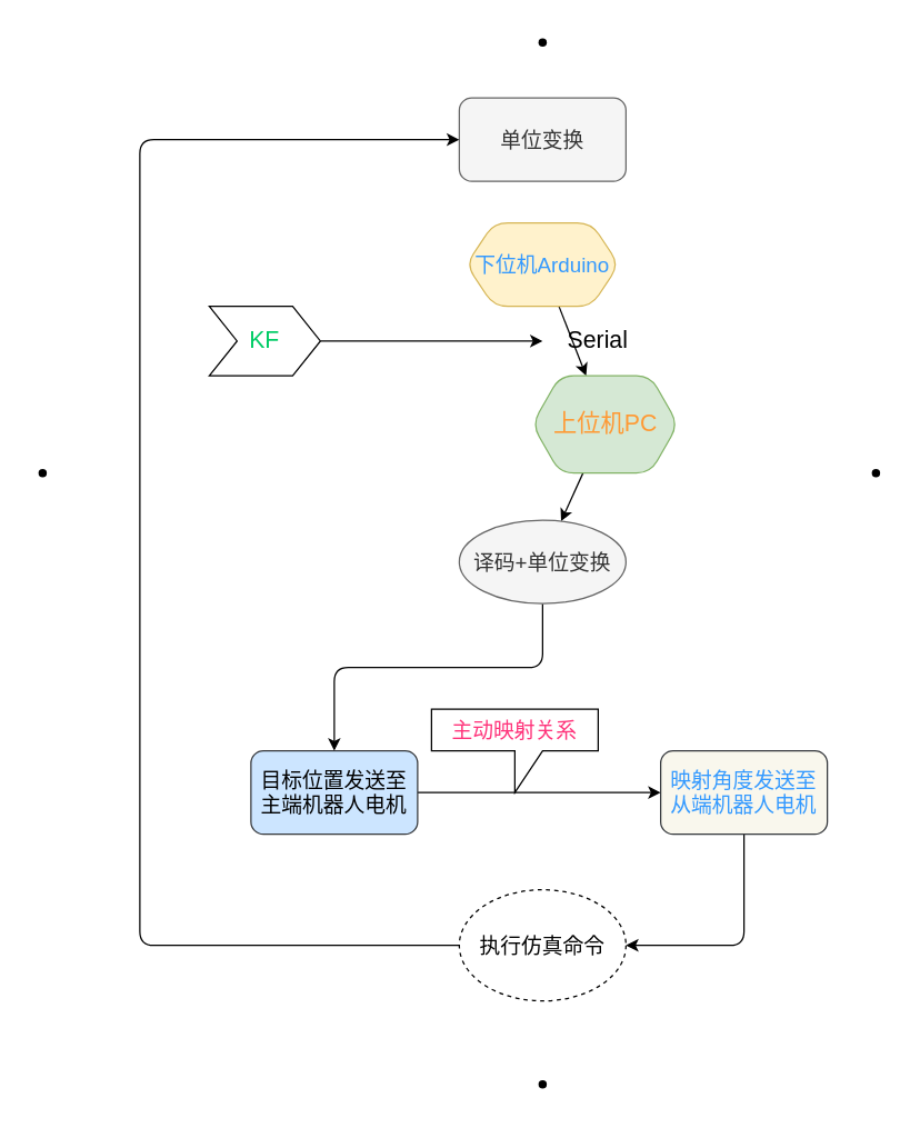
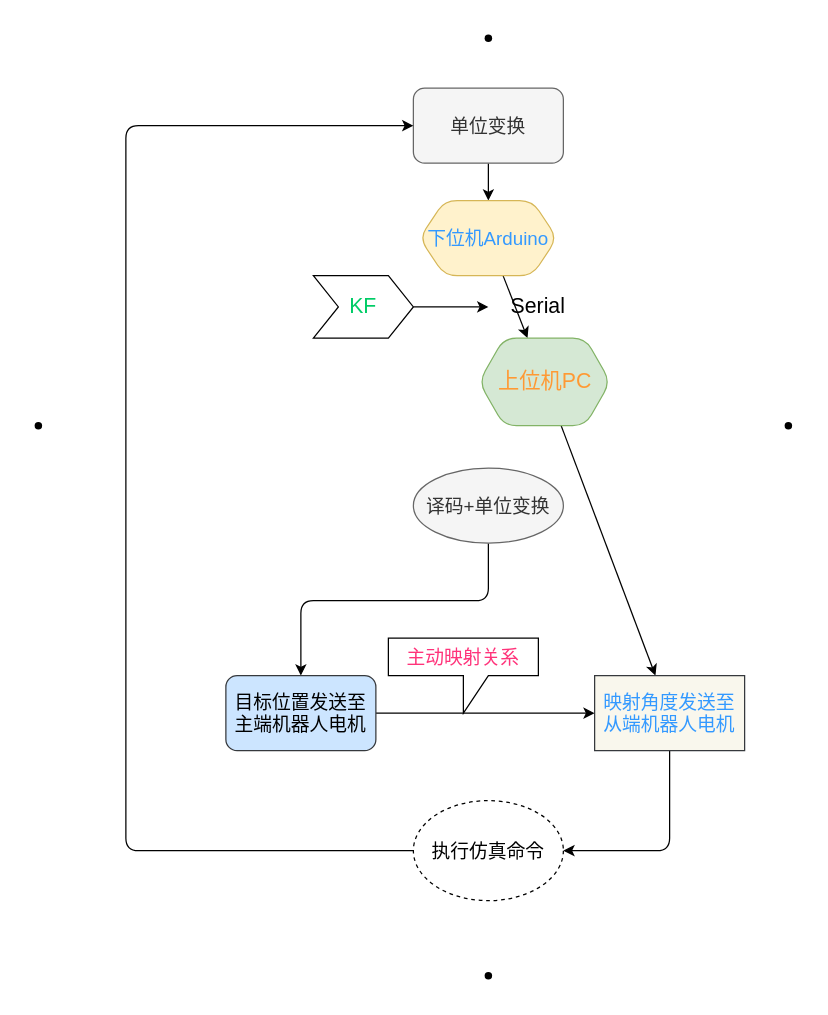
  <mxCell id="0" />
  <mxCell id="1" parent="0" />
+ <mxCell id="2" value="" style="edgeStyle=none;html=1;fontSize=15;" parent="1" source="3" target="5" edge="1"><mxGeometry relative="1" as="geometry" /></mxCell>
  <mxCell id="3" value="&lt;font style=&quot;font-size: 15px;&quot;&gt;单位变换&lt;/font&gt;" style="rounded=1;whiteSpace=wrap;html=1;fillColor=#f5f5f5;fontColor=#333333;strokeColor=#666666;" parent="1" vertex="1"><mxGeometry x="330" y="70" width="120" height="60" as="geometry" /></mxCell>
  <mxCell id="4" value="" style="edgeStyle=none;html=1;fontSize=15;" parent="1" source="5" target="7" edge="1"><mxGeometry relative="1" as="geometry" /></mxCell>
  <mxCell id="5" value="&lt;font style=&quot;font-size: 15px;&quot; color=&quot;#3399ff&quot;&gt;下位机Arduino&lt;/font&gt;" style="shape=hexagon;perimeter=hexagonPerimeter2;whiteSpace=wrap;html=1;fixedSize=1;rounded=1;fillColor=#fff2cc;strokeColor=#d6b656;" parent="1" vertex="1"><mxGeometry x="335" y="160" width="110" height="60" as="geometry" /></mxCell>
- <mxCell id="6" value="" style="edgeStyle=none;html=1;fontSize=17;fontColor=#000000;" parent="1" source="7" target="12" edge="1"><mxGeometry relative="1" as="geometry" /></mxCell>
+ <mxCell id="6" value="" style="edgeStyle=none;html=1;fontSize=17;fontColor=#000000;" parent="1" source="7" target="16" edge="1"><mxGeometry relative="1" as="geometry" /></mxCell>
  <mxCell id="7" value="&lt;font color=&quot;#ff9933&quot; style=&quot;font-size: 17px;&quot;&gt;上位机PC&lt;/font&gt;" style="shape=hexagon;perimeter=hexagonPerimeter2;whiteSpace=wrap;html=1;fixedSize=1;rounded=1;fillColor=#d5e8d4;strokeColor=#82b366;" parent="1" vertex="1"><mxGeometry x="382.5" y="270" width="105" height="70" as="geometry" /></mxCell>
  <mxCell id="8" value="" style="edgeStyle=none;html=1;fontSize=17;fontColor=#FF9933;" parent="1" source="9" edge="1"><mxGeometry relative="1" as="geometry"><mxPoint x="390" y="245" as="targetPoint" /></mxGeometry></mxCell>
- <mxCell id="9" value="&lt;font color=&quot;#00cc66&quot;&gt;KF&lt;/font&gt;" style="shape=step;perimeter=stepPerimeter;whiteSpace=wrap;html=1;fixedSize=1;fontSize=17;fontColor=#FF9933;" parent="1" vertex="1"><mxGeometry x="150" y="220" width="80" height="50" as="geometry" /></mxCell>
+ <mxCell id="9" value="&lt;font color=&quot;#00cc66&quot;&gt;KF&lt;/font&gt;" style="shape=step;perimeter=stepPerimeter;whiteSpace=wrap;html=1;fixedSize=1;fontSize=17;fontColor=#FF9933;" parent="1" vertex="1"><mxGeometry x="250" y="220" width="80" height="50" as="geometry" /></mxCell>
  <mxCell id="10" value="&lt;font color=&quot;#000000&quot;&gt;Serial&lt;/font&gt;" style="text;html=1;strokeColor=none;fillColor=none;align=center;verticalAlign=middle;whiteSpace=wrap;rounded=0;fontSize=17;fontColor=#FF9933;" parent="1" vertex="1"><mxGeometry x="400" y="230" width="60" height="30" as="geometry" /></mxCell>
  <mxCell id="11" value="" style="edgeStyle=none;html=1;fontSize=15;fontColor=#000000;" parent="1" source="12" target="14" edge="1"><mxGeometry relative="1" as="geometry"><Array as="points"><mxPoint x="390" y="480" /><mxPoint x="240" y="480" /></Array></mxGeometry></mxCell>
  <mxCell id="12" value="&lt;font style=&quot;font-size: 15px;&quot;&gt;译码+单位变换&lt;/font&gt;" style="ellipse;whiteSpace=wrap;html=1;fillColor=#f5f5f5;fontColor=#333333;strokeColor=#666666;" parent="1" vertex="1"><mxGeometry x="330" y="374" width="120" height="60" as="geometry" /></mxCell>
  <mxCell id="13" value="" style="edgeStyle=none;html=1;fontSize=15;fontColor=#000000;" parent="1" source="14" target="16" edge="1"><mxGeometry relative="1" as="geometry" /></mxCell>
  <mxCell id="14" value="&lt;font style=&quot;font-size: 15px;&quot;&gt;目标位置发送至主端机器人电机&lt;/font&gt;" style="whiteSpace=wrap;html=1;fillColor=#cce5ff;strokeColor=#36393d;rounded=1;" parent="1" vertex="1"><mxGeometry x="180" y="540" width="120" height="60" as="geometry" /></mxCell>
  <mxCell id="15" style="edgeStyle=none;html=1;entryX=1;entryY=0.5;entryDx=0;entryDy=0;fontSize=15;fontColor=#ff337a;" parent="1" source="16" target="19" edge="1"><mxGeometry relative="1" as="geometry"><Array as="points"><mxPoint x="535" y="680" /></Array></mxGeometry></mxCell>
- <mxCell id="16" value="&lt;font color=&quot;#3399ff&quot; style=&quot;font-size: 15px;&quot;&gt;映射角度发送至从端机器人电机&lt;/font&gt;" style="whiteSpace=wrap;html=1;fillColor=#f9f7ed;strokeColor=#36393d;rounded=1;" parent="1" vertex="1"><mxGeometry x="475" y="540" width="120" height="60" as="geometry" /></mxCell>
+ <mxCell id="16" value="&lt;font color=&quot;#3399ff&quot; style=&quot;font-size: 15px;&quot;&gt;映射角度发送至从端机器人电机&lt;/font&gt;" style="whiteSpace=wrap;html=1;fillColor=#f9f7ed;strokeColor=#36393d;rounded=0;" parent="1" vertex="1"><mxGeometry x="475" y="540" width="120" height="60" as="geometry" /></mxCell>
  <mxCell id="17" value="&lt;font color=&quot;#ff337a&quot;&gt;主动映射关系&lt;/font&gt;" style="shape=callout;whiteSpace=wrap;html=1;perimeter=calloutPerimeter;fontSize=15;fontColor=#3399FF;" parent="1" vertex="1"><mxGeometry x="310" y="510" width="120" height="60" as="geometry" /></mxCell>
  <mxCell id="18" style="edgeStyle=none;html=1;entryX=0;entryY=0.5;entryDx=0;entryDy=0;fontSize=15;fontColor=#000000;" parent="1" source="19" target="3" edge="1"><mxGeometry relative="1" as="geometry"><Array as="points"><mxPoint x="100" y="680" /><mxPoint x="100" y="100" /></Array></mxGeometry></mxCell>
  <mxCell id="19" value="&lt;font color=&quot;#000000&quot;&gt;执行仿真命令&lt;/font&gt;" style="ellipse;whiteSpace=wrap;html=1;fontSize=15;fontColor=#ff337a;dashed=1;" parent="1" vertex="1"><mxGeometry x="330" y="640" width="120" height="80" as="geometry" /></mxCell>
  <mxCell id="20" value="" style="shape=waypoint;sketch=0;fillStyle=solid;size=6;pointerEvents=1;points=[];fillColor=none;resizable=0;rotatable=0;perimeter=centerPerimeter;snapToPoint=1;fontSize=15;fontColor=#000000;" parent="1" vertex="1"><mxGeometry x="620" y="330" width="20" height="20" as="geometry" /></mxCell>
  <mxCell id="21" value="" style="shape=waypoint;sketch=0;fillStyle=solid;size=6;pointerEvents=1;points=[];fillColor=none;resizable=0;rotatable=0;perimeter=centerPerimeter;snapToPoint=1;fontSize=15;fontColor=#000000;" parent="1" vertex="1"><mxGeometry x="20" y="330" width="20" height="20" as="geometry" /></mxCell>
  <mxCell id="22" value="" style="shape=waypoint;sketch=0;fillStyle=solid;size=6;pointerEvents=1;points=[];fillColor=none;resizable=0;rotatable=0;perimeter=centerPerimeter;snapToPoint=1;fontSize=15;fontColor=#000000;" parent="1" vertex="1"><mxGeometry x="380" width="20" height="20" as="geometry" y="20" /></mxCell>
  <mxCell id="23" value="" style="shape=waypoint;sketch=0;fillStyle=solid;size=6;pointerEvents=1;points=[];fillColor=none;resizable=0;rotatable=0;perimeter=centerPerimeter;snapToPoint=1;fontSize=15;fontColor=#000000;" parent="1" vertex="1"><mxGeometry x="380" y="770" width="20" height="20" as="geometry" /></mxCell>
